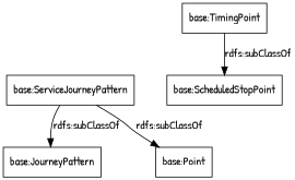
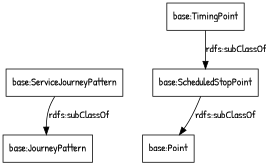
  digraph {
    fontname="Patrick Hand"
    rankdir=TB
    node [color=black fontname="Patrick Hand" shape=rectangle]
    edge [fontname="Patrick Hand"]
    "base:ServiceJourneyPattern"
    "base:JourneyPattern"
    "base:TimingPoint"
    "base:ScheduledStopPoint"
    "base:Point"
    "base:ServiceJourneyPattern" -> "base:JourneyPattern" [label="rdfs:subClassOf"]
    "base:TimingPoint" -> "base:ScheduledStopPoint" [label="rdfs:subClassOf"]
-   "base:ServiceJourneyPattern" -> "base:Point" [label="rdfs:subClassOf"]
+   "base:ScheduledStopPoint" -> "base:Point" [label="rdfs:subClassOf"]
  }
